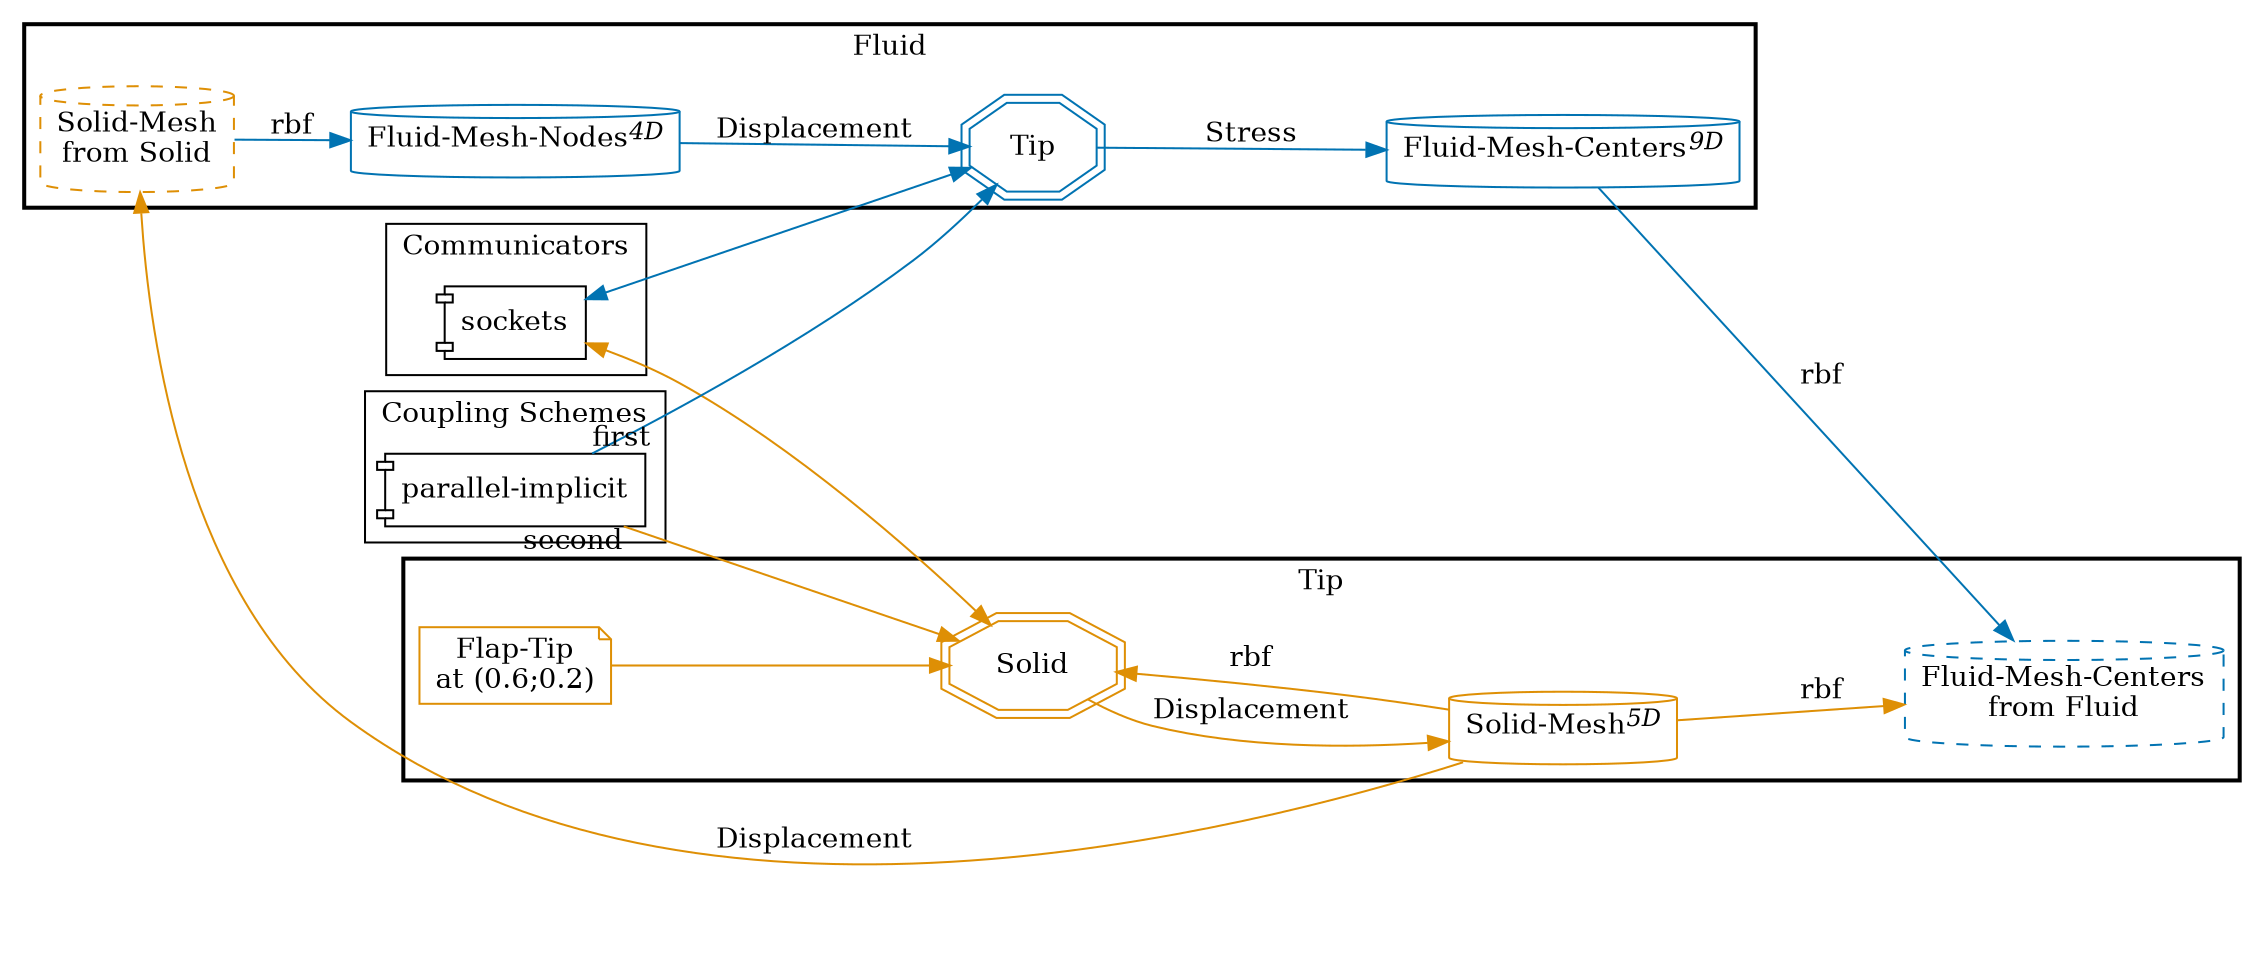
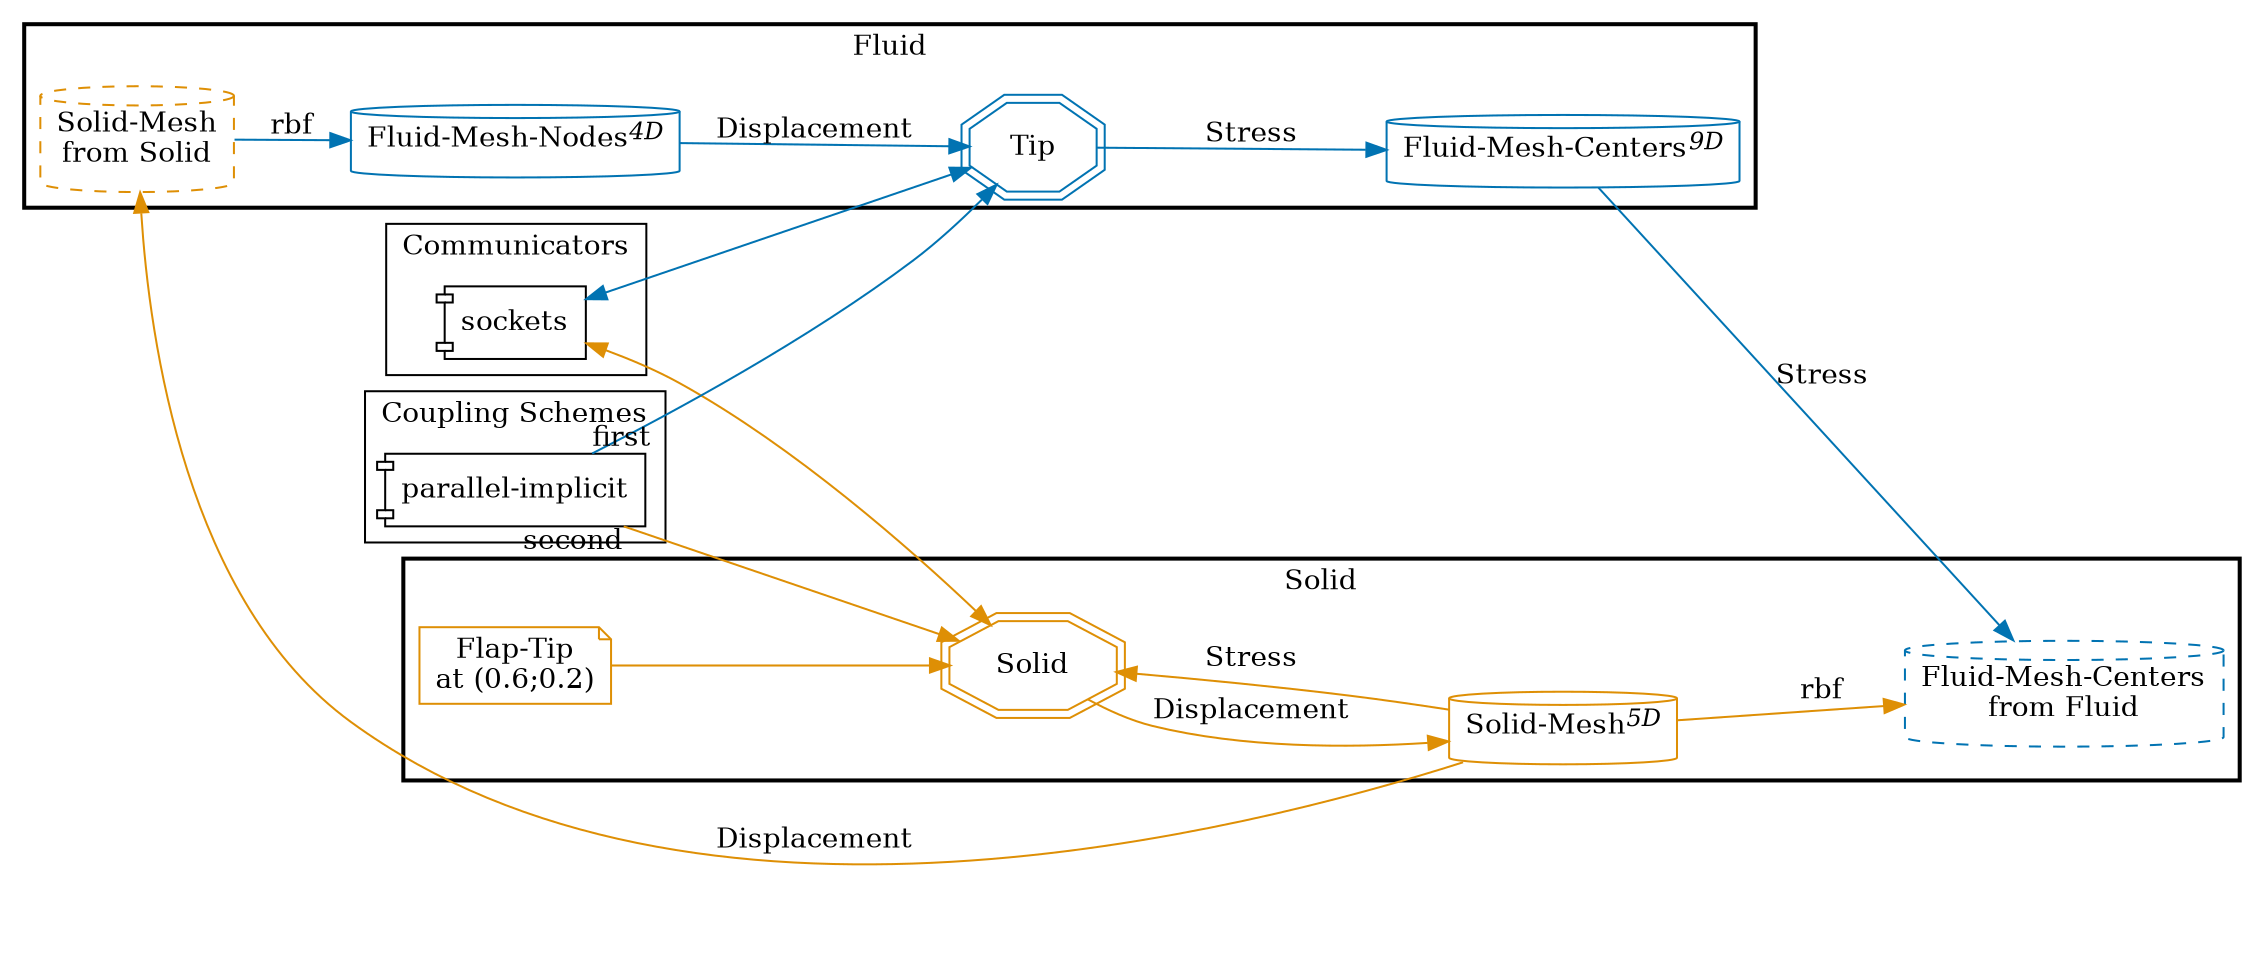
  digraph {
    compound=True
    rankdir=LR
    splines=true
    node [shape=cylinder color="#0173B2"]
    edge [color="#DE8F05"]
    n1 [label=sockets shape=component color=""]
    n2 [label="parallel-implicit" shape=component color=""]
    n3 [label=Tip shape=doubleoctagon]
    n4 [label=<Fluid-Mesh-Centers<SUP><I>9D</I></SUP>>]
    n5 [label=<Fluid-Mesh-Nodes<SUP><I>4D</I></SUP>>]
    n6 [color="#DE8F05" label="Solid-Mesh\nfrom Solid" style=dashed]
    Solid [color="#DE8F05" shape=doubleoctagon]
    n8 [color="#DE8F05" label=<Solid-Mesh<SUP><I>5D</I></SUP>>]
    n9 [label="Fluid-Mesh-Centers\nfrom Fluid" style=dashed]
    n10 [color="#DE8F05" label="Flap-Tip\nat (0.6;0.2)" shape=note]
    subgraph cluster_1 {
      label=Communicators
      n1
    }
    subgraph cluster_2 {
      label="Coupling Schemes"
      n2
    }
    subgraph cluster_3 {
      label=Fluid
      style=bold
      n3
      n4
      n5
      n6
    }
    subgraph cluster_4 {
-     label=Tip
+     label=Solid
      style=bold
      Solid
      n8
      n9
      n10
    }
    n1 -> n3 [color="#0173B2" dir=both]
    n1 -> Solid [dir=both]
    n2 -> n3 [color="#0173B2" taillabel=first]
    n2 -> Solid [taillabel=second]
    n3 -> n4 [color="#0173B2" label=Stress]
-   n4 -> n9 [color="#0173B2" label=rbf]
+   n4 -> n9 [color="#0173B2" label=Stress]
    n5 -> n3 [color="#0173B2" label=Displacement]
    n6 -> n5 [color="#0173B2" label=rbf]
    Solid -> n8 [label=Displacement]
    n8 -> n6 [label=Displacement]
-   n8 -> Solid [label=rbf]
+   n8 -> Solid [label=Stress]
    n8 -> n9 [label=rbf]
    n10 -> Solid
  }
